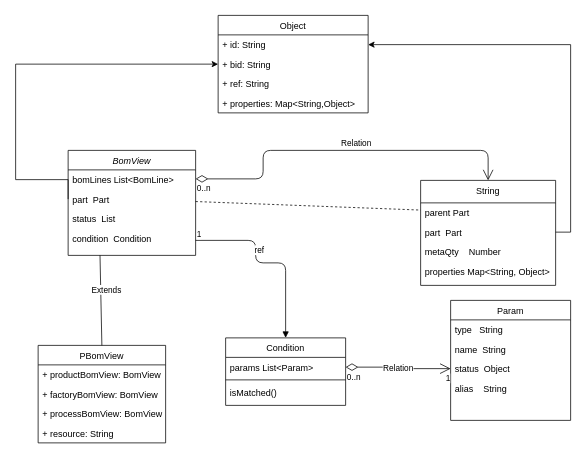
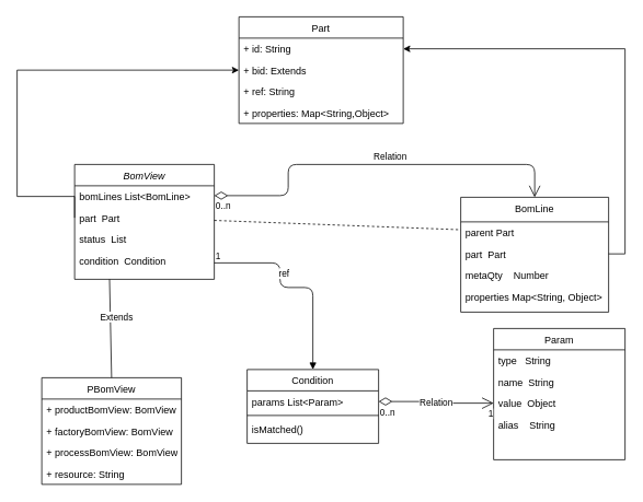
  <mxCell id="0" />
  <mxCell id="1" parent="0" />
- <mxCell id="2" value="Object" style="swimlane;fontStyle=0;childLayout=stackLayout;horizontal=1;startSize=26;fillColor=none;horizontalStack=0;resizeParent=1;resizeParentMax=0;resizeLast=0;collapsible=1;marginBottom=0;" parent="1" vertex="1"><mxGeometry x="290" y="20" width="200" height="130" as="geometry" /></mxCell>
+ <mxCell id="2" value="Part" style="swimlane;fontStyle=0;childLayout=stackLayout;horizontal=1;startSize=26;fillColor=none;horizontalStack=0;resizeParent=1;resizeParentMax=0;resizeLast=0;collapsible=1;marginBottom=0;" parent="1" vertex="1"><mxGeometry x="290" y="20" width="200" height="130" as="geometry" /></mxCell>
  <mxCell id="3" value="+ id: String&#10;" style="text;strokeColor=none;fillColor=none;align=left;verticalAlign=top;spacingLeft=4;spacingRight=4;overflow=hidden;rotatable=0;points=[[0,0.5],[1,0.5]];portConstraint=eastwest;" parent="2" vertex="1"><mxGeometry y="26" width="200" height="26" as="geometry" /></mxCell>
- <mxCell id="4" value="+ bid: String&#10;" style="text;strokeColor=none;fillColor=none;align=left;verticalAlign=top;spacingLeft=4;spacingRight=4;overflow=hidden;rotatable=0;points=[[0,0.5],[1,0.5]];portConstraint=eastwest;" parent="2" vertex="1"><mxGeometry y="52" width="200" height="26" as="geometry" /></mxCell>
+ <mxCell id="4" value="+ bid: Extends&#10;" style="text;strokeColor=none;fillColor=none;align=left;verticalAlign=top;spacingLeft=4;spacingRight=4;overflow=hidden;rotatable=0;points=[[0,0.5],[1,0.5]];portConstraint=eastwest;" parent="2" vertex="1"><mxGeometry y="52" width="200" height="26" as="geometry" /></mxCell>
  <mxCell id="5" value="+ ref: String" style="text;strokeColor=none;fillColor=none;align=left;verticalAlign=top;spacingLeft=4;spacingRight=4;overflow=hidden;rotatable=0;points=[[0,0.5],[1,0.5]];portConstraint=eastwest;" parent="2" vertex="1"><mxGeometry y="78" width="200" height="26" as="geometry" /></mxCell>
  <mxCell id="6" value="+ properties: Map&lt;String,Object&gt;" style="text;strokeColor=none;fillColor=none;align=left;verticalAlign=top;spacingLeft=4;spacingRight=4;overflow=hidden;rotatable=0;points=[[0,0.5],[1,0.5]];portConstraint=eastwest;" parent="2" vertex="1"><mxGeometry y="104" width="200" height="26" as="geometry" /></mxCell>
  <mxCell id="7" value="BomView" style="swimlane;fontStyle=2;align=center;verticalAlign=top;childLayout=stackLayout;horizontal=1;startSize=26;horizontalStack=0;resizeParent=1;resizeLast=0;collapsible=1;marginBottom=0;rounded=0;shadow=0;strokeWidth=1;" parent="1" vertex="1"><mxGeometry x="90" y="200" width="170" height="140" as="geometry"><mxRectangle x="230" y="140" width="160" height="26" as="alternateBounds" /></mxGeometry></mxCell>
  <mxCell id="8" value="bomLines List&lt;BomLine&gt;" style="text;align=left;verticalAlign=top;spacingLeft=4;spacingRight=4;overflow=hidden;rotatable=0;points=[[0,0.5],[1,0.5]];portConstraint=eastwest;rounded=0;shadow=0;html=0;" parent="7" vertex="1"><mxGeometry y="26" width="170" height="26" as="geometry" /></mxCell>
  <mxCell id="9" value="part  Part&#10;" style="text;align=left;verticalAlign=top;spacingLeft=4;spacingRight=4;overflow=hidden;rotatable=0;points=[[0,0.5],[1,0.5]];portConstraint=eastwest;" parent="7" vertex="1"><mxGeometry y="52" width="170" height="26" as="geometry" /></mxCell>
  <mxCell id="10" value="status  List   " style="text;align=left;verticalAlign=top;spacingLeft=4;spacingRight=4;overflow=hidden;rotatable=0;points=[[0,0.5],[1,0.5]];portConstraint=eastwest;rounded=0;shadow=0;html=0;" parent="7" vertex="1"><mxGeometry y="78" width="170" height="26" as="geometry" /></mxCell>
  <mxCell id="11" value="condition  Condition" style="text;align=left;verticalAlign=top;spacingLeft=4;spacingRight=4;overflow=hidden;rotatable=0;points=[[0,0.5],[1,0.5]];portConstraint=eastwest;rounded=0;shadow=0;html=0;" parent="7" vertex="1"><mxGeometry y="104" width="170" height="26" as="geometry" /></mxCell>
  <mxCell id="12" value="Condition" style="swimlane;fontStyle=0;align=center;verticalAlign=top;childLayout=stackLayout;horizontal=1;startSize=26;horizontalStack=0;resizeParent=1;resizeLast=0;collapsible=1;marginBottom=0;rounded=0;shadow=0;strokeWidth=1;" parent="1" vertex="1"><mxGeometry x="300" y="450" width="160" height="90" as="geometry"><mxRectangle x="130" y="380" width="160" height="26" as="alternateBounds" /></mxGeometry></mxCell>
  <mxCell id="13" value="params List&lt;Param&gt;" style="text;align=left;verticalAlign=top;spacingLeft=4;spacingRight=4;overflow=hidden;rotatable=0;points=[[0,0.5],[1,0.5]];portConstraint=eastwest;" parent="12" vertex="1"><mxGeometry y="26" width="160" height="26" as="geometry" /></mxCell>
  <mxCell id="14" value="" style="line;html=1;strokeWidth=1;align=left;verticalAlign=middle;spacingTop=-1;spacingLeft=3;spacingRight=3;rotatable=0;labelPosition=right;points=[];portConstraint=eastwest;" parent="12" vertex="1"><mxGeometry y="52" width="160" height="8" as="geometry" /></mxCell>
  <mxCell id="15" value="isMatched()" style="text;align=left;verticalAlign=top;spacingLeft=4;spacingRight=4;overflow=hidden;rotatable=0;points=[[0,0.5],[1,0.5]];portConstraint=eastwest;rounded=0;shadow=0;html=0;" parent="12" vertex="1"><mxGeometry y="60" width="160" height="26" as="geometry" /></mxCell>
- <mxCell id="16" value="String" style="swimlane;fontStyle=0;align=center;verticalAlign=top;childLayout=stackLayout;horizontal=1;startSize=30;horizontalStack=0;resizeParent=1;resizeLast=0;collapsible=1;marginBottom=0;rounded=0;shadow=0;strokeWidth=1;" parent="1" vertex="1"><mxGeometry x="560" width="180" height="140" as="geometry" y="240"><mxRectangle x="550" y="140" width="160" height="26" as="alternateBounds" /></mxGeometry></mxCell>
+ <mxCell id="16" value="BomLine" style="swimlane;fontStyle=0;align=center;verticalAlign=top;childLayout=stackLayout;horizontal=1;startSize=30;horizontalStack=0;resizeParent=1;resizeLast=0;collapsible=1;marginBottom=0;rounded=0;shadow=0;strokeWidth=1;" parent="1" vertex="1"><mxGeometry x="560" width="180" height="140" as="geometry" y="240"><mxRectangle x="550" y="140" width="160" height="26" as="alternateBounds" /></mxGeometry></mxCell>
  <mxCell id="17" value="parent Part" style="text;align=left;verticalAlign=top;spacingLeft=4;spacingRight=4;overflow=hidden;rotatable=0;points=[[0,0.5],[1,0.5]];portConstraint=eastwest;rounded=0;shadow=0;html=0;" parent="16" vertex="1"><mxGeometry y="30" width="180" height="26" as="geometry" /></mxCell>
  <mxCell id="18" value="part  Part" style="text;align=left;verticalAlign=top;spacingLeft=4;spacingRight=4;overflow=hidden;rotatable=0;points=[[0,0.5],[1,0.5]];portConstraint=eastwest;rounded=0;shadow=0;html=0;" vertex="1" parent="16"><mxGeometry y="56" width="180" height="26" as="geometry" /></mxCell>
  <mxCell id="19" value="metaQty    Number&#10;" style="text;align=left;verticalAlign=top;spacingLeft=4;spacingRight=4;overflow=hidden;rotatable=0;points=[[0,0.5],[1,0.5]];portConstraint=eastwest;rounded=0;shadow=0;html=0;" parent="16" vertex="1"><mxGeometry y="82" width="180" height="26" as="geometry" /></mxCell>
  <mxCell id="20" value="properties Map&lt;String, Object&gt;" style="text;align=left;verticalAlign=top;spacingLeft=4;spacingRight=4;overflow=hidden;rotatable=0;points=[[0,0.5],[1,0.5]];portConstraint=eastwest;rounded=0;shadow=0;html=0;" parent="16" vertex="1"><mxGeometry y="108" width="180" height="26" as="geometry" /></mxCell>
  <mxCell id="21" value="Param" style="swimlane;fontStyle=0;align=center;verticalAlign=top;childLayout=stackLayout;horizontal=1;startSize=26;horizontalStack=0;resizeParent=1;resizeLast=0;collapsible=1;marginBottom=0;rounded=0;shadow=0;strokeWidth=1;" parent="1" vertex="1"><mxGeometry x="600" y="400" width="160" height="160" as="geometry"><mxRectangle x="550" y="140" width="160" height="26" as="alternateBounds" /></mxGeometry></mxCell>
  <mxCell id="22" value="type   String&#10;" style="text;align=left;verticalAlign=top;spacingLeft=4;spacingRight=4;overflow=hidden;rotatable=0;points=[[0,0.5],[1,0.5]];portConstraint=eastwest;" parent="21" vertex="1"><mxGeometry y="26" width="160" height="26" as="geometry" /></mxCell>
  <mxCell id="23" value="name  String" style="text;align=left;verticalAlign=top;spacingLeft=4;spacingRight=4;overflow=hidden;rotatable=0;points=[[0,0.5],[1,0.5]];portConstraint=eastwest;rounded=0;shadow=0;html=0;" parent="21" vertex="1"><mxGeometry y="52" width="160" height="26" as="geometry" /></mxCell>
- <mxCell id="24" value="status  Object&#10;" style="text;align=left;verticalAlign=top;spacingLeft=4;spacingRight=4;overflow=hidden;rotatable=0;points=[[0,0.5],[1,0.5]];portConstraint=eastwest;rounded=0;shadow=0;html=0;" parent="21" vertex="1"><mxGeometry y="78" width="160" height="26" as="geometry" /></mxCell>
+ <mxCell id="24" value="value  Object&#10;" style="text;align=left;verticalAlign=top;spacingLeft=4;spacingRight=4;overflow=hidden;rotatable=0;points=[[0,0.5],[1,0.5]];portConstraint=eastwest;rounded=0;shadow=0;html=0;" parent="21" vertex="1"><mxGeometry y="78" width="160" height="26" as="geometry" /></mxCell>
  <mxCell id="25" value="alias    String" style="text;align=left;verticalAlign=top;spacingLeft=4;spacingRight=4;overflow=hidden;rotatable=0;points=[[0,0.5],[1,0.5]];portConstraint=eastwest;rounded=0;shadow=0;html=0;" parent="21" vertex="1"><mxGeometry y="104" width="160" height="26" as="geometry" /></mxCell>
  <mxCell id="26" style="edgeStyle=orthogonalEdgeStyle;rounded=0;orthogonalLoop=1;jettySize=auto;html=1;exitX=0;exitY=0.5;exitDx=0;exitDy=0;" parent="1" source="9" target="2" edge="1"><mxGeometry relative="1" as="geometry"><mxPoint x="50" y="399" as="sourcePoint" /><Array as="points"><mxPoint x="20" y="239" /><mxPoint x="20" y="85" /></Array></mxGeometry></mxCell>
  <mxCell id="27" value="PBomView" style="swimlane;fontStyle=0;childLayout=stackLayout;horizontal=1;startSize=26;fillColor=none;horizontalStack=0;resizeParent=1;resizeParentMax=0;resizeLast=0;collapsible=1;marginBottom=0;" parent="1" vertex="1"><mxGeometry x="50" y="460" width="170" height="130" as="geometry" /></mxCell>
  <mxCell id="28" value="+ productBomView: BomView" style="text;strokeColor=none;fillColor=none;align=left;verticalAlign=top;spacingLeft=4;spacingRight=4;overflow=hidden;rotatable=0;points=[[0,0.5],[1,0.5]];portConstraint=eastwest;" parent="27" vertex="1"><mxGeometry y="26" width="170" height="26" as="geometry" /></mxCell>
  <mxCell id="29" value="+ factoryBomView: BomView&#10;" style="text;strokeColor=none;fillColor=none;align=left;verticalAlign=top;spacingLeft=4;spacingRight=4;overflow=hidden;rotatable=0;points=[[0,0.5],[1,0.5]];portConstraint=eastwest;" parent="27" vertex="1"><mxGeometry y="52" width="170" height="26" as="geometry" /></mxCell>
  <mxCell id="30" value="+ processBomView: BomView" style="text;strokeColor=none;fillColor=none;align=left;verticalAlign=top;spacingLeft=4;spacingRight=4;overflow=hidden;rotatable=0;points=[[0,0.5],[1,0.5]];portConstraint=eastwest;" parent="27" vertex="1"><mxGeometry y="78" width="170" height="26" as="geometry" /></mxCell>
  <mxCell id="31" value="+ resource: String" style="text;strokeColor=none;fillColor=none;align=left;verticalAlign=top;spacingLeft=4;spacingRight=4;overflow=hidden;rotatable=0;points=[[0,0.5],[1,0.5]];portConstraint=eastwest;" parent="27" vertex="1"><mxGeometry y="104" width="170" height="26" as="geometry" /></mxCell>
  <mxCell id="32" value="Extends" style="endArrow=none;endSize=16;endFill=0;html=1;exitX=0.5;exitY=0;exitDx=0;exitDy=0;entryX=0.25;entryY=1;entryDx=0;entryDy=0;" parent="1" source="27" target="7" edge="1"><mxGeometry x="0.231" y="-8" width="160" relative="1" as="geometry"><mxPoint x="120" y="580" as="sourcePoint" /><mxPoint x="120" y="460" as="targetPoint" /><mxPoint as="offset" /></mxGeometry></mxCell>
  <mxCell id="33" value="Relation" style="endArrow=open;html=1;endSize=12;startArrow=diamondThin;startSize=14;startFill=0;edgeStyle=orthogonalEdgeStyle;entryX=0.5;entryY=0;entryDx=0;entryDy=0;" parent="1" edge="1" target="16"><mxGeometry x="0.077" y="10" relative="1" as="geometry"><mxPoint x="260" y="238" as="sourcePoint" /><mxPoint x="650" y="180" as="targetPoint" /><Array as="points"><mxPoint x="350" y="238" /><mxPoint x="350" y="200" /><mxPoint x="650" y="200" /></Array><mxPoint as="offset" /></mxGeometry></mxCell>
  <mxCell id="34" value="0..n" style="edgeLabel;resizable=0;html=1;align=left;verticalAlign=top;" parent="33" connectable="0" vertex="1"><mxGeometry x="-1" relative="1" as="geometry" /></mxCell>
  <mxCell id="35" value="Relation" style="endArrow=open;html=1;endSize=12;startArrow=diamondThin;startSize=14;startFill=0;edgeStyle=orthogonalEdgeStyle;entryX=0;entryY=0.5;entryDx=0;entryDy=0;exitX=1;exitY=0.5;exitDx=0;exitDy=0;" parent="1" source="13" target="24" edge="1"><mxGeometry relative="1" as="geometry"><mxPoint x="430" y="300" as="sourcePoint" /><mxPoint x="520" y="330" as="targetPoint" /></mxGeometry></mxCell>
  <mxCell id="36" value="0..n" style="edgeLabel;resizable=0;html=1;align=left;verticalAlign=top;" parent="35" connectable="0" vertex="1"><mxGeometry x="-1" relative="1" as="geometry" /></mxCell>
  <mxCell id="37" value="1" style="edgeLabel;resizable=0;html=1;align=right;verticalAlign=top;" parent="35" connectable="0" vertex="1"><mxGeometry x="1" relative="1" as="geometry" /></mxCell>
  <mxCell id="38" value="ref" style="endArrow=block;endFill=1;html=1;edgeStyle=orthogonalEdgeStyle;align=left;verticalAlign=top;entryX=0.5;entryY=0;entryDx=0;entryDy=0;" parent="1" target="12" edge="1"><mxGeometry x="-0.385" relative="1" as="geometry"><mxPoint x="260" y="320" as="sourcePoint" /><mxPoint x="420" y="210" as="targetPoint" /><Array as="points"><mxPoint x="340" y="320" /><mxPoint x="340" y="350" /><mxPoint x="380" y="350" /></Array><mxPoint as="offset" /></mxGeometry></mxCell>
  <mxCell id="39" value="1" style="edgeLabel;resizable=0;html=1;align=left;verticalAlign=bottom;" parent="38" connectable="0" vertex="1"><mxGeometry x="-1" relative="1" as="geometry" /></mxCell>
  <mxCell id="40" style="edgeStyle=orthogonalEdgeStyle;rounded=0;orthogonalLoop=1;jettySize=auto;html=1;exitX=1;exitY=0.5;exitDx=0;exitDy=0;entryX=1;entryY=0.5;entryDx=0;entryDy=0;" edge="1" parent="1" source="18" target="3"><mxGeometry relative="1" as="geometry" /></mxCell>
  <mxCell id="41" value="" style="endArrow=none;dashed=1;html=1;rounded=0;" edge="1" parent="1" source="9" target="17"><mxGeometry width="50" height="50" relative="1" as="geometry"><mxPoint x="520" y="340" as="sourcePoint" /><mxPoint x="570" y="290" as="targetPoint" /></mxGeometry></mxCell>
